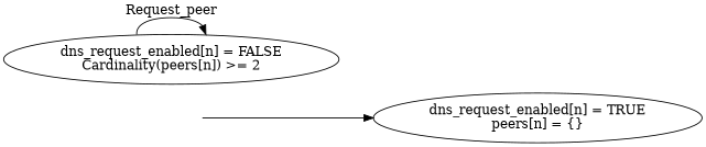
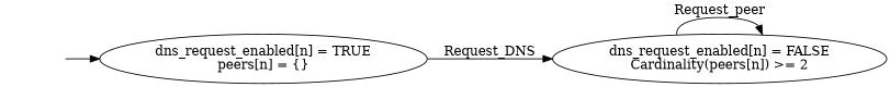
  digraph {
    rankdir=LR
    start [style=invis]
    n2 [label="dns_request_enabled[n] = TRUE\npeers[n] = {}"]
    n3 [label="dns_request_enabled[n] = FALSE\nCardinality(peers[n]) >= 2"]
    start -> n2
+   n2 -> n3 [label=Request_DNS]
    n3 -> n3 [label=Request_peer]
  }
